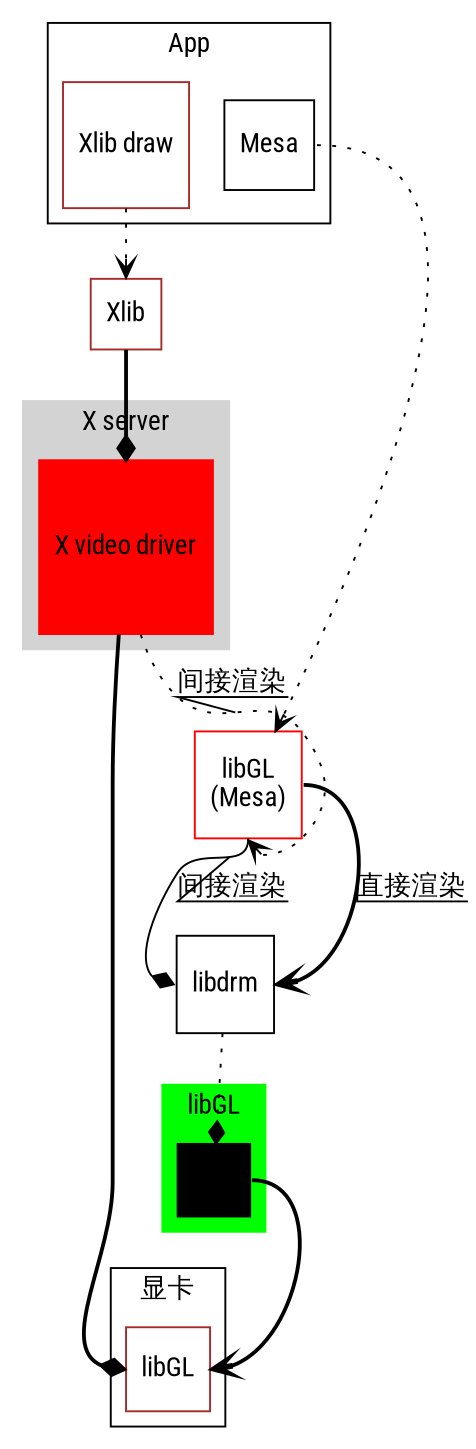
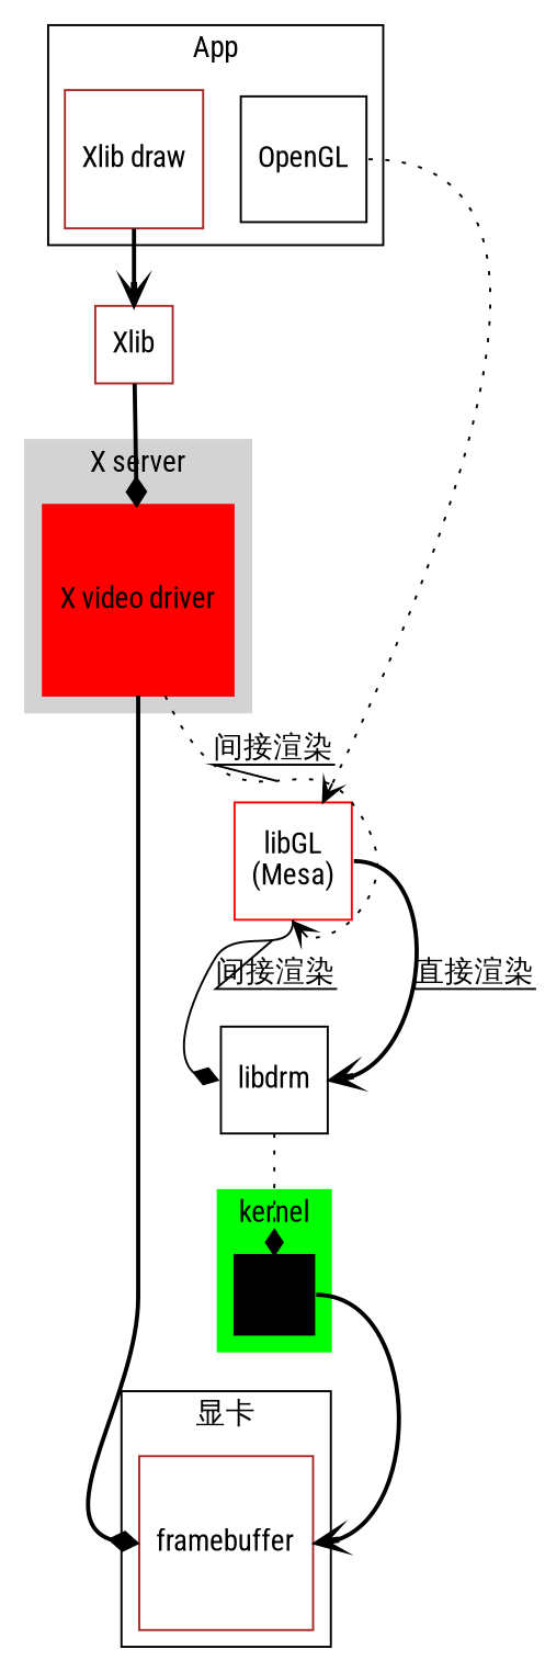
  digraph {
    fontname="Roboto Condensed"
    node [color=black fontname="Roboto Condensed" shape=square]
    edge [arrowhead=vee decorate=true fontname="Roboto Condensed" style=bold]
    drm [style=filled]
    "X video driver" [color=red style=filled]
-   framebuffer [color=brown label=libGL]
+   framebuffer [color=brown]
    "Xlib draw" [color=brown]
-   OpenGL [label=Mesa]
+   OpenGL
    "libGL\n(Mesa)" [color=red]
    Xlib [color=brown]
    libdrm
    subgraph cluster_1 {
      color=green
-     label=libGL
+     label=kernel
      shape=square
      style=filled
      drm
    }
    subgraph cluster_2 {
      color=lightgrey
      label="X server"
      style=filled
      "X video driver"
    }
    subgraph cluster_3 {
      label="显卡"
      framebuffer
    }
    subgraph cluster_4 {
      label=App
      "Xlib draw"
      OpenGL
    }
    drm -> framebuffer [headport=e tailport=e]
    "X video driver" -> framebuffer [arrowhead=diamond headport=w]
    "X video driver" -> "libGL\n(Mesa)" [headport=s label="间接渲染" style=dotted]
-   "Xlib draw" -> Xlib [style=dotted]
+   "Xlib draw" -> Xlib
    OpenGL -> "libGL\n(Mesa)" [style=dotted tailport=e]
    "libGL\n(Mesa)" -> libdrm [arrowhead=diamond headport=w label="间接渲染" style=solid tailport=s]
    "libGL\n(Mesa)" -> libdrm [headport=e label="直接渲染" tailport=e]
    Xlib -> "X video driver" [arrowhead=diamond]
    libdrm -> drm [arrowhead=diamond style=dotted]
  }
